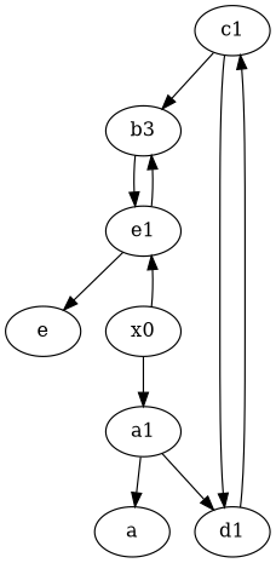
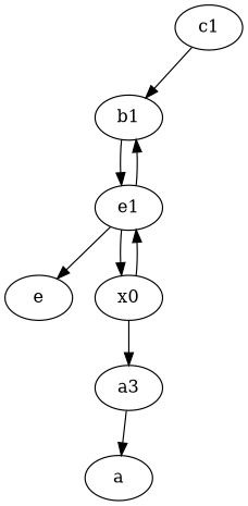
  digraph {
    c1
-   b1 [label=b3]
-   d1
+   b1
    e1
    e
    x0
-   a1
+   a1 [label=a3]
    a
    c1 -> b1
-   c1 -> d1
    b1 -> e1
-   d1 -> c1
    e1 -> b1
    e1 -> e
+   e1 -> x0
    x0 -> e1
    x0 -> a1
-   a1 -> d1
    a1 -> a
  }
